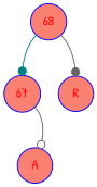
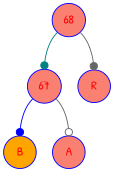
  digraph {
    fontname="Patrick Hand"
    node [color=blue fillcolor=salmon fontcolor=red fontname="Patrick Hand" fontsize=14 shape=circle style="rounded, filled,filled"]
    edge [color=gray40 tailport=sw arrowhead=dot fontname="Patrick Hand"]
    n1 [label=68 width=0.5]
    n2 [label=67 width=0.5]
    n3 [label=R width=0.5]
+   n4 [fillcolor=orange label=B width=0.5]
    n5 [label=A width=0.5]
    n1 -> n2 [color=teal]
    n1 -> n3 [tailport=se]
+   n2 -> n4 [color=blue]
    n2 -> n5 [tailport=se arrowhead=odot]
  }
